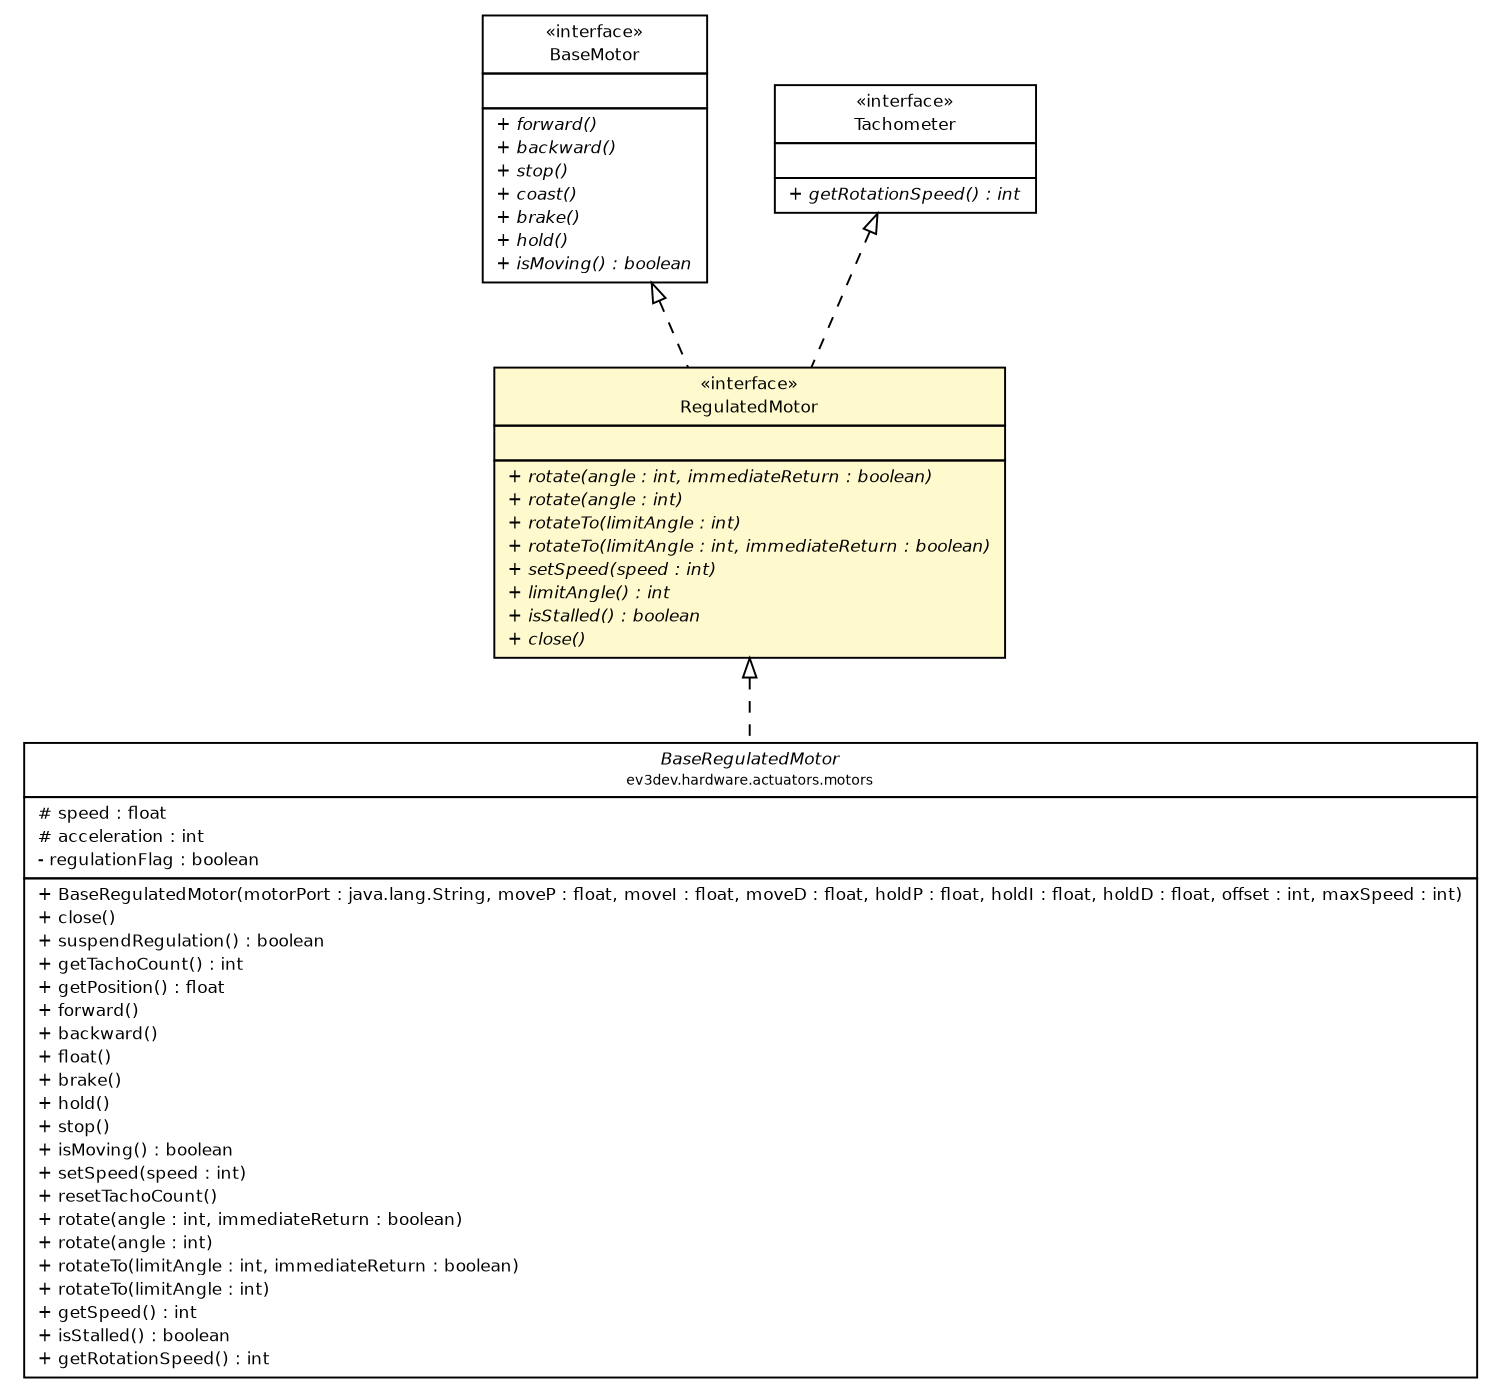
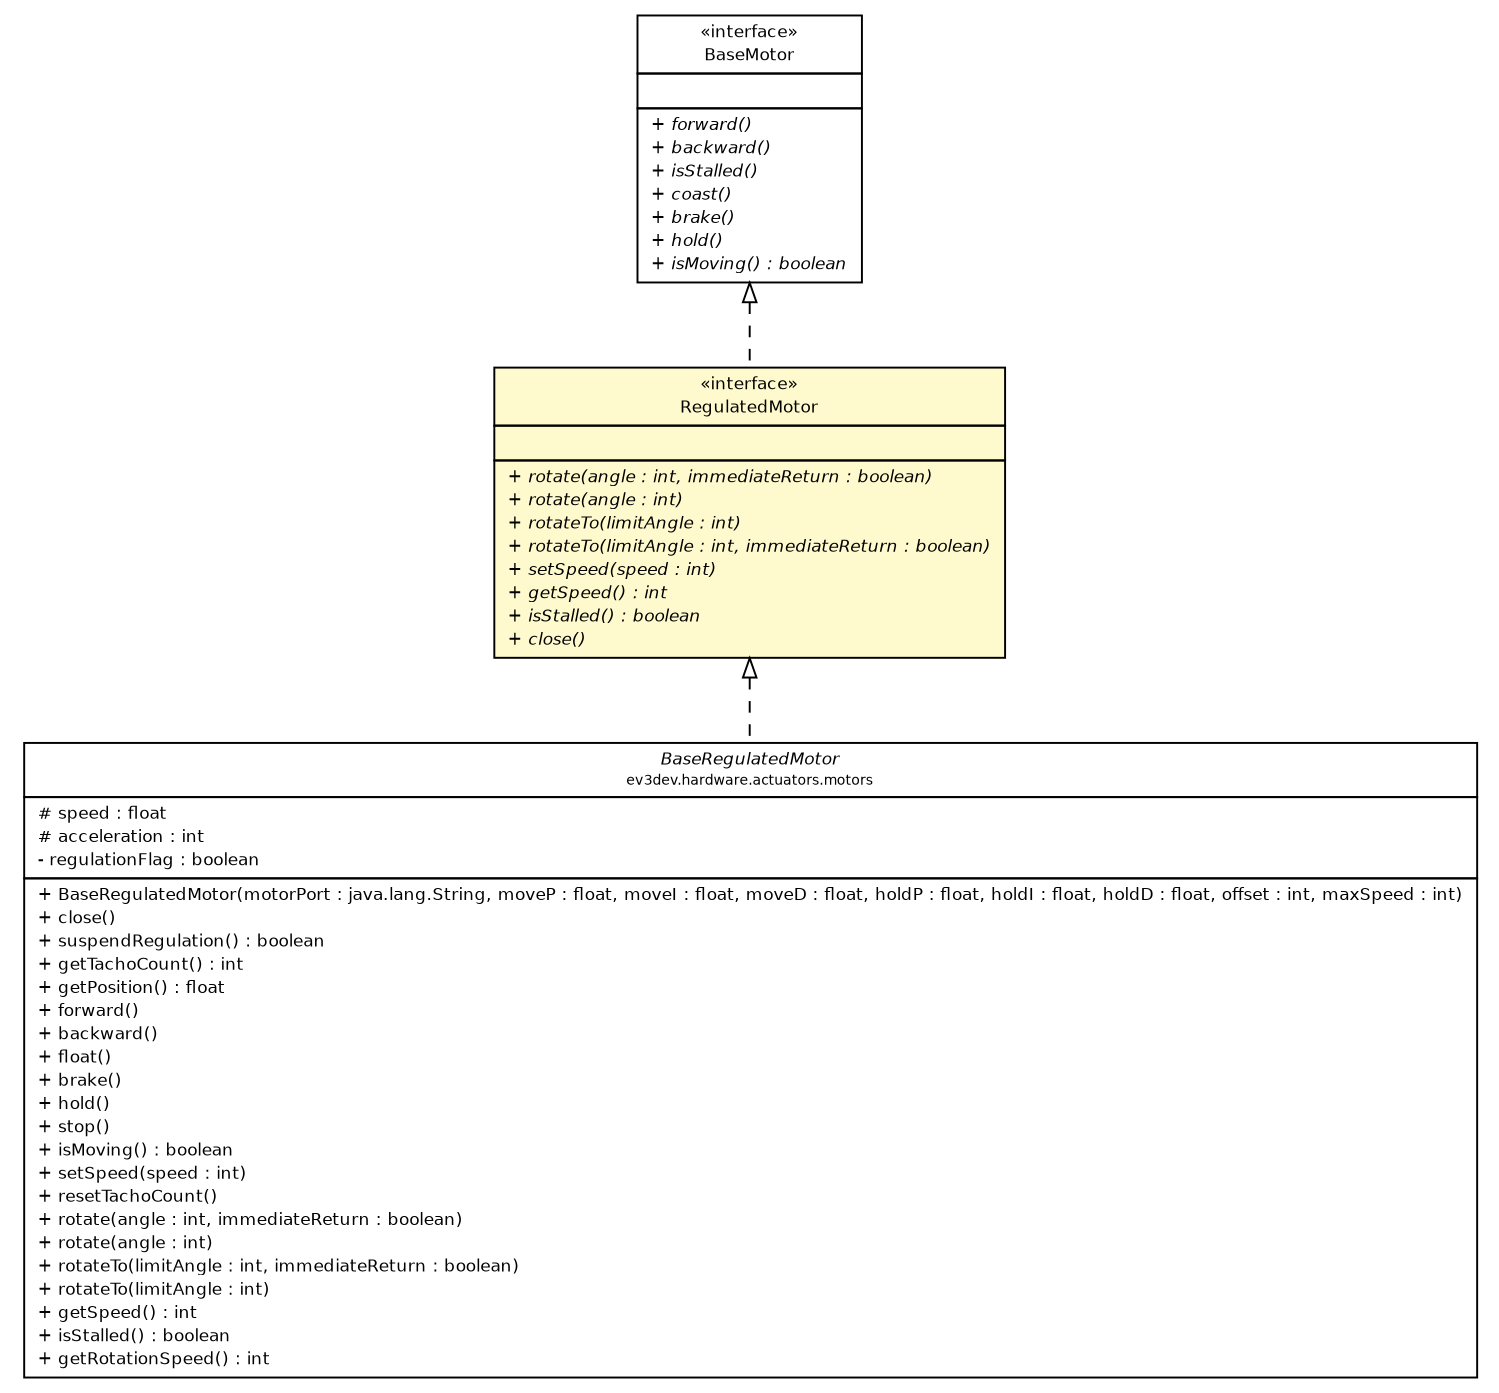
  digraph {
    nodesep=0.25
    ranksep=0.5
    node [fontcolor=black fontname=Helvetica fontsize=9.0 shape=plaintext]
    edge [arrowtail=empty dir=back fontname=Helvetica fontsize=10 headport=p labelfontname=Helvetica labelfontsize=10 style=dashed tailport=p]
    n1 [label=<<table title="ev3dev.hardware.actuators.motors.BaseRegulatedMotor" border="0" cellborder="1" cellspacing="0" cellpadding="2" port="p" href="../../ev3dev/hardware/actuators/motors/BaseRegulatedMotor.html"> 		<tr><td><table border="0" cellspacing="0" cellpadding="1"> <tr><td align="center" balign="center"><font face="Helvetica-Oblique"> BaseRegulatedMotor </font></td></tr> <tr><td align="center" balign="center"><font point-size="7.0"> ev3dev.hardware.actuators.motors </font></td></tr> 		</table></td></tr> 		<tr><td><table border="0" cellspacing="0" cellpadding="1"> <tr><td align="left" balign="left"> # speed : float </td></tr> <tr><td align="left" balign="left"> # acceleration : int </td></tr> <tr><td align="left" balign="left"> - regulationFlag : boolean </td></tr> 		</table></td></tr> 		<tr><td><table border="0" cellspacing="0" cellpadding="1"> <tr><td align="left" balign="left"> + BaseRegulatedMotor(motorPort : java.lang.String, moveP : float, moveI : float, moveD : float, holdP : float, holdI : float, holdD : float, offset : int, maxSpeed : int) </td></tr> <tr><td align="left" balign="left"> + close() </td></tr> <tr><td align="left" balign="left"> + suspendRegulation() : boolean </td></tr> <tr><td align="left" balign="left"> + getTachoCount() : int </td></tr> <tr><td align="left" balign="left"> + getPosition() : float </td></tr> <tr><td align="left" balign="left"> + forward() </td></tr> <tr><td align="left" balign="left"> + backward() </td></tr> <tr><td align="left" balign="left"> + float() </td></tr> <tr><td align="left" balign="left"> + brake() </td></tr> <tr><td align="left" balign="left"> + hold() </td></tr> <tr><td align="left" balign="left"> + stop() </td></tr> <tr><td align="left" balign="left"> + isMoving() : boolean </td></tr> <tr><td align="left" balign="left"> + setSpeed(speed : int) </td></tr> <tr><td align="left" balign="left"> + resetTachoCount() </td></tr> <tr><td align="left" balign="left"> + rotate(angle : int, immediateReturn : boolean) </td></tr> <tr><td align="left" balign="left"> + rotate(angle : int) </td></tr> <tr><td align="left" balign="left"> + rotateTo(limitAngle : int, immediateReturn : boolean) </td></tr> <tr><td align="left" balign="left"> + rotateTo(limitAngle : int) </td></tr> <tr><td align="left" balign="left"> + getSpeed() : int </td></tr> <tr><td align="left" balign="left"> + isStalled() : boolean </td></tr> <tr><td align="left" balign="left"> + getRotationSpeed() : int </td></tr> 		</table></td></tr> 		</table>>]
-   n2 [label=<<table title="lejos.robotics.BaseMotor" border="0" cellborder="1" cellspacing="0" cellpadding="2" port="p" href="./BaseMotor.html"> 		<tr><td><table border="0" cellspacing="0" cellpadding="1"> <tr><td align="center" balign="center"> &#171;interface&#187; </td></tr> <tr><td align="center" balign="center"> BaseMotor </td></tr> 		</table></td></tr> 		<tr><td><table border="0" cellspacing="0" cellpadding="1"> <tr><td align="left" balign="left">  </td></tr> 		</table></td></tr> 		<tr><td><table border="0" cellspacing="0" cellpadding="1"> <tr><td align="left" balign="left"><font face="Helvetica-Oblique" point-size="9.0"> + forward() </font></td></tr> <tr><td align="left" balign="left"><font face="Helvetica-Oblique" point-size="9.0"> + backward() </font></td></tr> <tr><td align="left" balign="left"><font face="Helvetica-Oblique" point-size="9.0"> + stop() </font></td></tr> <tr><td align="left" balign="left"><font face="Helvetica-Oblique" point-size="9.0"> + coast() </font></td></tr> <tr><td align="left" balign="left"><font face="Helvetica-Oblique" point-size="9.0"> + brake() </font></td></tr> <tr><td align="left" balign="left"><font face="Helvetica-Oblique" point-size="9.0"> + hold() </font></td></tr> <tr><td align="left" balign="left"><font face="Helvetica-Oblique" point-size="9.0"> + isMoving() : boolean </font></td></tr> 		</table></td></tr> 		</table>>]
-   n3 [label=<<table title="lejos.robotics.RegulatedMotor" border="0" cellborder="1" cellspacing="0" cellpadding="2" port="p" bgcolor="lemonChiffon" href="./RegulatedMotor.html"> 		<tr><td><table border="0" cellspacing="0" cellpadding="1"> <tr><td align="center" balign="center"> &#171;interface&#187; </td></tr> <tr><td align="center" balign="center"> RegulatedMotor </td></tr> 		</table></td></tr> 		<tr><td><table border="0" cellspacing="0" cellpadding="1"> <tr><td align="left" balign="left">  </td></tr> 		</table></td></tr> 		<tr><td><table border="0" cellspacing="0" cellpadding="1"> <tr><td align="left" balign="left"><font face="Helvetica-Oblique" point-size="9.0"> + rotate(angle : int, immediateReturn : boolean) </font></td></tr> <tr><td align="left" balign="left"><font face="Helvetica-Oblique" point-size="9.0"> + rotate(angle : int) </font></td></tr> <tr><td align="left" balign="left"><font face="Helvetica-Oblique" point-size="9.0"> + rotateTo(limitAngle : int) </font></td></tr> <tr><td align="left" balign="left"><font face="Helvetica-Oblique" point-size="9.0"> + rotateTo(limitAngle : int, immediateReturn : boolean) </font></td></tr> <tr><td align="left" balign="left"><font face="Helvetica-Oblique" point-size="9.0"> + setSpeed(speed : int) </font></td></tr> <tr><td align="left" balign="left"><font face="Helvetica-Oblique" point-size="9.0"> + limitAngle() : int </font></td></tr> <tr><td align="left" balign="left"><font face="Helvetica-Oblique" point-size="9.0"> + isStalled() : boolean </font></td></tr> <tr><td align="left" balign="left"><font face="Helvetica-Oblique" point-size="9.0"> + close() </font></td></tr> 		</table></td></tr> 		</table>>]
-   n4 [label=<<table title="lejos.robotics.Tachometer" border="0" cellborder="1" cellspacing="0" cellpadding="2" port="p" href="./Tachometer.html"> 		<tr><td><table border="0" cellspacing="0" cellpadding="1"> <tr><td align="center" balign="center"> &#171;interface&#187; </td></tr> <tr><td align="center" balign="center"> Tachometer </td></tr> 		</table></td></tr> 		<tr><td><table border="0" cellspacing="0" cellpadding="1"> <tr><td align="left" balign="left">  </td></tr> 		</table></td></tr> 		<tr><td><table border="0" cellspacing="0" cellpadding="1"> <tr><td align="left" balign="left"><font face="Helvetica-Oblique" point-size="9.0"> + getRotationSpeed() : int </font></td></tr> 		</table></td></tr> 		</table>>]
+   n2 [label=<<table title="lejos.robotics.BaseMotor" border="0" cellborder="1" cellspacing="0" cellpadding="2" port="p" href="./BaseMotor.html"> 		<tr><td><table border="0" cellspacing="0" cellpadding="1"> <tr><td align="center" balign="center"> &#171;interface&#187; </td></tr> <tr><td align="center" balign="center"> BaseMotor </td></tr> 		</table></td></tr> 		<tr><td><table border="0" cellspacing="0" cellpadding="1"> <tr><td align="left" balign="left">  </td></tr> 		</table></td></tr> 		<tr><td><table border="0" cellspacing="0" cellpadding="1"> <tr><td align="left" balign="left"><font face="Helvetica-Oblique" point-size="9.0"> + forward() </font></td></tr> <tr><td align="left" balign="left"><font face="Helvetica-Oblique" point-size="9.0"> + backward() </font></td></tr> <tr><td align="left" balign="left"><font face="Helvetica-Oblique" point-size="9.0"> + isStalled() </font></td></tr> <tr><td align="left" balign="left"><font face="Helvetica-Oblique" point-size="9.0"> + coast() </font></td></tr> <tr><td align="left" balign="left"><font face="Helvetica-Oblique" point-size="9.0"> + brake() </font></td></tr> <tr><td align="left" balign="left"><font face="Helvetica-Oblique" point-size="9.0"> + hold() </font></td></tr> <tr><td align="left" balign="left"><font face="Helvetica-Oblique" point-size="9.0"> + isMoving() : boolean </font></td></tr> 		</table></td></tr> 		</table>>]
+   n3 [label=<<table title="lejos.robotics.RegulatedMotor" border="0" cellborder="1" cellspacing="0" cellpadding="2" port="p" bgcolor="lemonChiffon" href="./RegulatedMotor.html"> 		<tr><td><table border="0" cellspacing="0" cellpadding="1"> <tr><td align="center" balign="center"> &#171;interface&#187; </td></tr> <tr><td align="center" balign="center"> RegulatedMotor </td></tr> 		</table></td></tr> 		<tr><td><table border="0" cellspacing="0" cellpadding="1"> <tr><td align="left" balign="left">  </td></tr> 		</table></td></tr> 		<tr><td><table border="0" cellspacing="0" cellpadding="1"> <tr><td align="left" balign="left"><font face="Helvetica-Oblique" point-size="9.0"> + rotate(angle : int, immediateReturn : boolean) </font></td></tr> <tr><td align="left" balign="left"><font face="Helvetica-Oblique" point-size="9.0"> + rotate(angle : int) </font></td></tr> <tr><td align="left" balign="left"><font face="Helvetica-Oblique" point-size="9.0"> + rotateTo(limitAngle : int) </font></td></tr> <tr><td align="left" balign="left"><font face="Helvetica-Oblique" point-size="9.0"> + rotateTo(limitAngle : int, immediateReturn : boolean) </font></td></tr> <tr><td align="left" balign="left"><font face="Helvetica-Oblique" point-size="9.0"> + setSpeed(speed : int) </font></td></tr> <tr><td align="left" balign="left"><font face="Helvetica-Oblique" point-size="9.0"> + getSpeed() : int </font></td></tr> <tr><td align="left" balign="left"><font face="Helvetica-Oblique" point-size="9.0"> + isStalled() : boolean </font></td></tr> <tr><td align="left" balign="left"><font face="Helvetica-Oblique" point-size="9.0"> + close() </font></td></tr> 		</table></td></tr> 		</table>>]
    n2 -> n3
    n3 -> n1
-   n4 -> n3
  }
